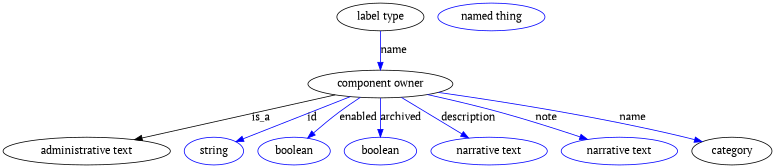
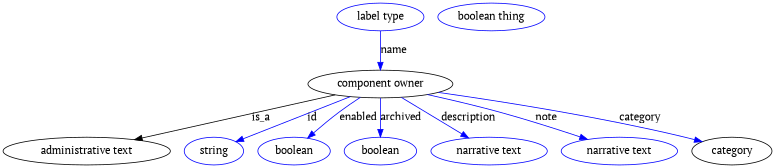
  digraph {
    fontname="PT Serif"
    node [fontname="PT Serif" color=blue]
    edge [fontname="PT Serif" color=blue style=solid]
    n1 [height=0.5 label="component owner" width=2.6178 color=""]
    n2 [height=0.5 label="administrative text" width=3.015 color=""]
    n3 [height=0.5 label=string width=1.0652]
    n4 [height=0.5 label=boolean width=1.2999]
    n5 [height=0.5 label=boolean width=1.2999]
    n6 [height=0.5 label="narrative text" width=2.0943]
    n7 [height=0.5 label="narrative text" width=2.0943]
    category [height=0.5 width=1.4443 color=""]
-   n9 [color=black height=0.5 label="label type" width=1.5707]
-   n10 [height=0.5 label="named thing" width=1.9318]
+   n9 [height=0.5 label="label type" width=1.5707]
+   n10 [height=0.5 label="boolean thing" width=1.9318]
    n1 -> n2 [label=is_a color="" style=""]
    n1 -> n3 [label=id]
    n1 -> n4 [label=enabled]
    n1 -> n5 [label=archived]
    n1 -> n6 [label=description]
    n1 -> n7 [label=note]
-   n1 -> category [label=name]
+   n1 -> category [label=category]
    n9 -> n1 [label=name]
  }
